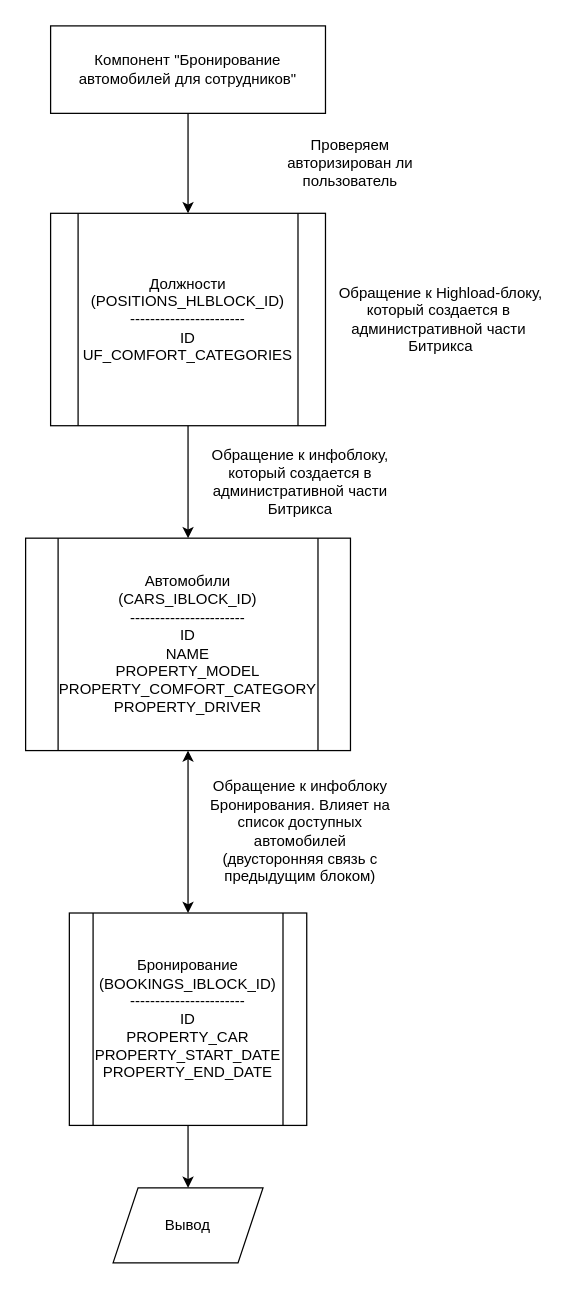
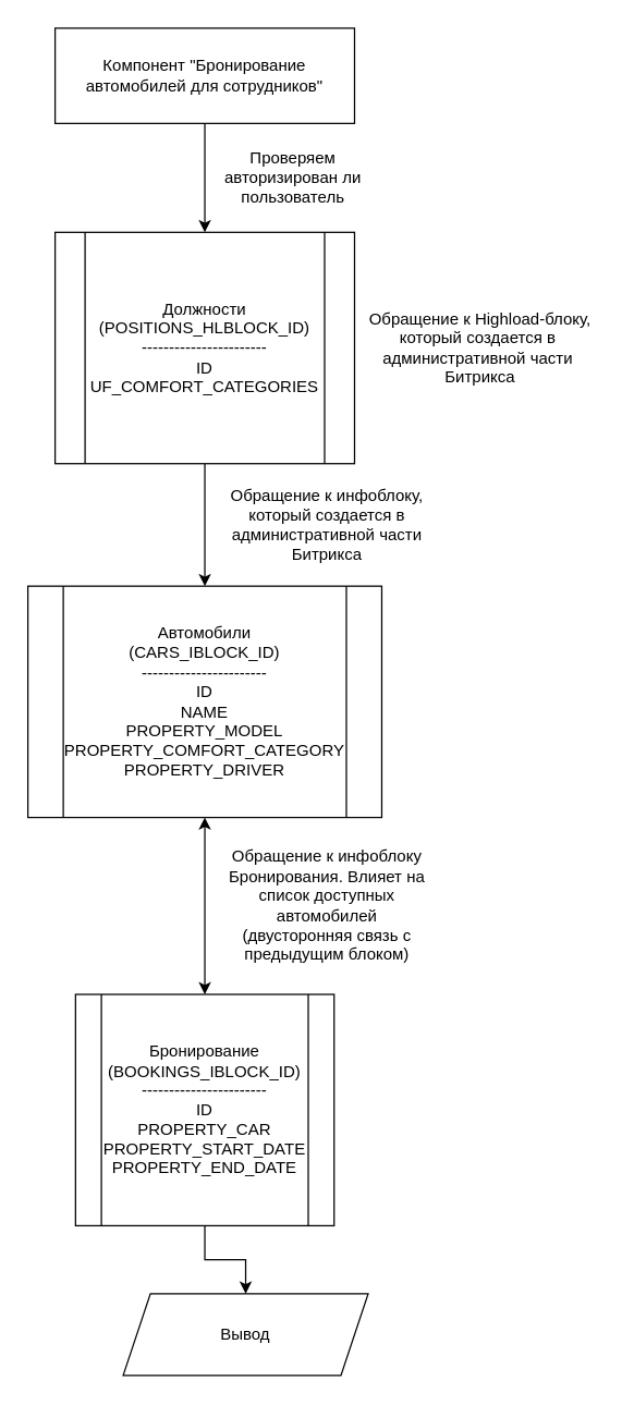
  <mxCell id="0" />
  <mxCell id="1" parent="0" />
  <mxCell id="2" value="Компонент &quot;Бронирование автомобилей для сотрудников&quot;" style="rounded=0;whiteSpace=wrap;html=1;" vertex="1" parent="1"><mxGeometry x="40" y="20" width="220" height="70" as="geometry" /></mxCell>
  <mxCell id="3" value="" style="edgeStyle=orthogonalEdgeStyle;rounded=0;orthogonalLoop=1;jettySize=auto;html=1;" edge="1" parent="1" source="4" target="14"><mxGeometry relative="1" as="geometry" /></mxCell>
  <mxCell id="4" value="Бронирование&lt;br&gt;(BOOKINGS_IBLOCK_ID)&lt;div&gt;-----------------------&lt;br&gt;ID&lt;br&gt;PROPERTY_CAR&lt;br&gt;PROPERTY_START_DATE&lt;br&gt;PROPERTY_END_DATE&lt;/div&gt;" style="shape=process;whiteSpace=wrap;html=1;backgroundOutline=1;rounded=0;" vertex="1" parent="1"><mxGeometry x="55" y="730" width="190" height="170" as="geometry" /></mxCell>
  <mxCell id="5" value="Автомобили&lt;br&gt;(CARS_IBLOCK_ID)&lt;br&gt;-----------------------&lt;br&gt;ID&lt;br&gt;NAME&lt;br&gt;PROPERTY_MODEL&lt;br&gt;PROPERTY_COMFORT_CATEGORY&lt;br&gt;PROPERTY_DRIVER" style="shape=process;whiteSpace=wrap;html=1;backgroundOutline=1;" vertex="1" parent="1"><mxGeometry x="20" y="430" width="260" height="170" as="geometry" /></mxCell>
  <mxCell id="6" value="" style="edgeStyle=orthogonalEdgeStyle;rounded=0;orthogonalLoop=1;jettySize=auto;html=1;" edge="1" parent="1" source="7" target="5"><mxGeometry relative="1" as="geometry" /></mxCell>
  <mxCell id="7" value="Должности&lt;div&gt;(POSITIONS_HLBLOCK_ID)&lt;br&gt;-----------------------&lt;br&gt;&lt;/div&gt;&lt;div&gt;ID&lt;br&gt;UF_COMFORT_CATEGORIES&lt;/div&gt;" style="shape=process;whiteSpace=wrap;html=1;backgroundOutline=1;" vertex="1" parent="1"><mxGeometry x="40" y="170" width="220" height="170" as="geometry" /></mxCell>
  <mxCell id="8" value="" style="edgeStyle=orthogonalEdgeStyle;rounded=0;orthogonalLoop=1;jettySize=auto;html=1;exitX=0.5;exitY=1;exitDx=0;exitDy=0;" edge="1" parent="1" source="2" target="7"><mxGeometry relative="1" as="geometry"><mxPoint x="149.706" y="230" as="sourcePoint" /></mxGeometry></mxCell>
  <mxCell id="9" value="" style="endArrow=classic;startArrow=classic;html=1;rounded=0;entryX=0.5;entryY=1;entryDx=0;entryDy=0;exitX=0.5;exitY=0;exitDx=0;exitDy=0;" edge="1" parent="1" source="4" target="5"><mxGeometry width="50" height="50" relative="1" as="geometry"><mxPoint x="75" y="670" as="sourcePoint" /><mxPoint x="125" y="620" as="targetPoint" /></mxGeometry></mxCell>
- <mxCell id="10" value="Проверяем авторизирован ли пользователь" style="text;html=1;align=center;verticalAlign=middle;whiteSpace=wrap;rounded=0;" vertex="1" parent="1"><mxGeometry x="225" y="100" width="110" height="60" as="geometry" /></mxCell>
+ <mxCell id="10" value="Проверяем авторизирован ли пользователь" style="text;html=1;align=center;verticalAlign=middle;whiteSpace=wrap;rounded=0;" vertex="1" parent="1"><mxGeometry x="160" y="100" width="110" height="60" as="geometry" /></mxCell>
  <mxCell id="11" value="&lt;span style=&quot;text-wrap: nowrap;&quot;&gt;Обращение к Highload-блоку,&lt;/span&gt;&lt;div&gt;&lt;span style=&quot;text-wrap: nowrap;&quot;&gt;который&amp;nbsp;&lt;/span&gt;&lt;span style=&quot;background-color: initial; text-wrap: nowrap;&quot;&gt;создается&amp;nbsp;&lt;/span&gt;&lt;span style=&quot;background-color: initial; text-wrap: nowrap;&quot;&gt;в&amp;nbsp;&lt;/span&gt;&lt;/div&gt;&lt;div&gt;&lt;span style=&quot;background-color: initial; text-wrap: nowrap;&quot;&gt;административной части&amp;nbsp;&lt;/span&gt;&lt;/div&gt;&lt;div&gt;&lt;span style=&quot;background-color: initial; text-wrap: nowrap;&quot;&gt;Битрикса&lt;/span&gt;&lt;/div&gt;" style="text;html=1;align=center;verticalAlign=middle;whiteSpace=wrap;rounded=0;" vertex="1" parent="1"><mxGeometry x="270" y="220" width="165" height="70" as="geometry" /></mxCell>
  <mxCell id="12" value="Обращение к инфоблоку, который создается в административной части Битрикса" style="text;html=1;align=center;verticalAlign=middle;whiteSpace=wrap;rounded=0;" vertex="1" parent="1"><mxGeometry x="165" y="350" width="150" height="70" as="geometry" /></mxCell>
  <mxCell id="13" value="Обращение к инфоблоку Бронирования. Влияет на список доступных автомобилей (двусторонняя связь с предыдущим блоком)" style="text;html=1;align=center;verticalAlign=middle;whiteSpace=wrap;rounded=0;" vertex="1" parent="1"><mxGeometry x="165" y="610" width="150" height="110" as="geometry" /></mxCell>
- <mxCell id="14" value="Вывод" style="shape=parallelogram;perimeter=parallelogramPerimeter;whiteSpace=wrap;html=1;fixedSize=1;rounded=0;" vertex="1" parent="1"><mxGeometry x="90" y="950" width="120" height="60" as="geometry" /></mxCell>
+ <mxCell id="14" value="Вывод" style="shape=parallelogram;perimeter=parallelogramPerimeter;whiteSpace=wrap;html=1;fixedSize=1;rounded=0;" vertex="1" parent="1"><mxGeometry x="90" y="950" width="180" height="60" as="geometry" /></mxCell>
